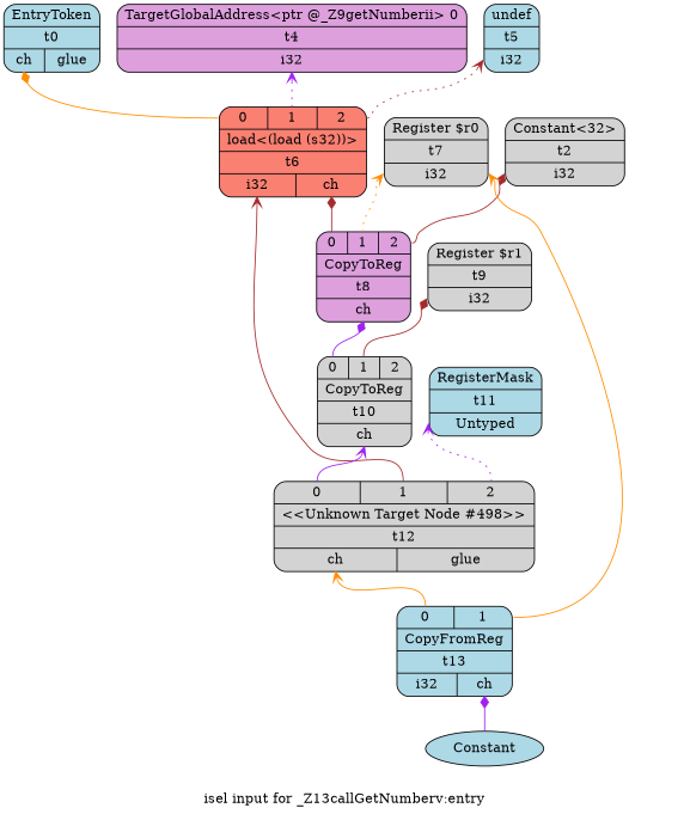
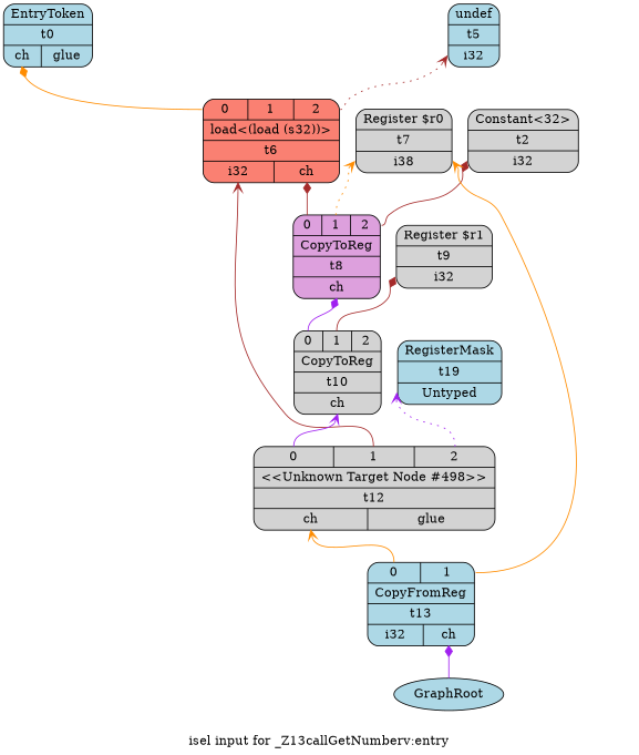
  digraph {
    label="isel input for _Z13callGetNumberv:entry"
    rankdir=BT
    node [fillcolor=lightblue shape=Mrecord style=filled]
    edge [arrowhead=vee color=purple headport=d0 style=solid tailport=s0]
    n1 [label="{EntryToken|t0|{<d0>ch|<d1>glue}}"]
    n2 [fillcolor=lightgrey label="{Constant\<32\>|t2|{<d0>i32}}"]
-   n3 [fillcolor=plum label="{TargetGlobalAddress\<ptr @_Z9getNumberii\> 0|t4|{<d0>i32}}"]
    n4 [label="{undef|t5|{<d0>i32}}"]
-   n5 [fillcolor=lightgrey label="{Register $r0|t7|{<d0>i32}}"]
+   n5 [fillcolor=lightgrey label="{Register $r0|t7|{<d0>i38}}"]
    n6 [fillcolor=lightgrey label="{Register $r1|t9|{<d0>i32}}"]
-   n7 [label="{RegisterMask|t11|{<d0>Untyped}}"]
+   n7 [label="{RegisterMask|t19|{<d0>Untyped}}"]
    n8 [fillcolor=salmon label="{{<s0>0|<s1>1|<s2>2}|load\<(load (s32))\>|t6|{<d0>i32|<d1>ch}}"]
    n9 [fillcolor=plum label="{{<s0>0|<s1>1|<s2>2}|CopyToReg|t8|{<d0>ch}}"]
    n10 [fillcolor=lightgrey label="{{<s0>0|<s1>1|<s2>2}|CopyToReg|t10|{<d0>ch}}"]
    n11 [fillcolor=lightgrey label="{{<s0>0|<s1>1|<s2>2}|\<\<Unknown Target Node #498\>\>|t12|{<d0>ch|<d1>glue}}"]
    n12 [label="{{<s0>0|<s1>1}|CopyFromReg|t13|{<d0>i32|<d1>ch}}"]
-   n13 [label=Constant plaintext=circle shape=""]
+   n13 [label=GraphRoot plaintext=circle shape=""]
    n8 -> n1 [arrowhead=diamond color=darkorange]
-   n8 -> n3 [style=dotted tailport=s1]
    n8 -> n4 [color=brown style=dotted tailport=s2]
    n9 -> n2 [arrowhead=diamond color=brown tailport=s2]
    n9 -> n5 [color=darkorange style=dotted tailport=s1]
    n9 -> n8 [arrowhead=diamond color=brown headport=d1]
    n10 -> n6 [arrowhead=diamond color=brown tailport=s1]
    n10 -> n9 [arrowhead=diamond]
    n11 -> n7 [style=dotted tailport=s2]
    n11 -> n8 [color=brown tailport=s1]
    n11 -> n10
    n12 -> n5 [color=darkorange tailport=s1]
    n12 -> n11 [color=darkorange]
    n13 -> n12 [arrowhead=diamond headport=d1]
  }
